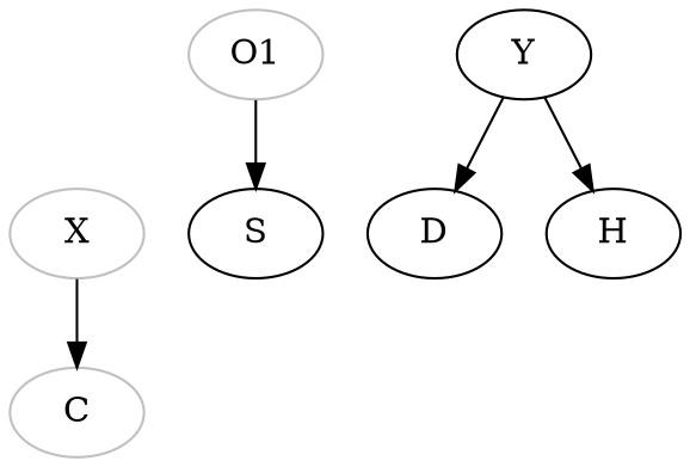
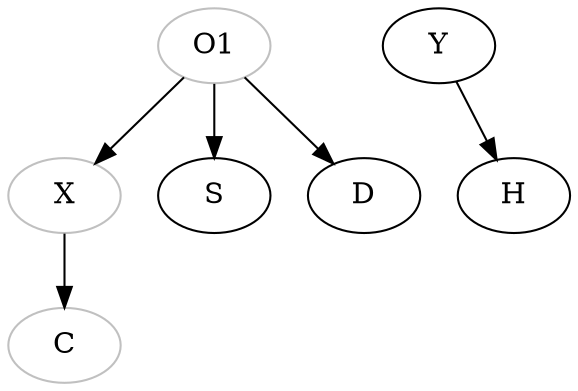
  digraph {
    O1 [color=grey]
    X [color=grey]
    S
    C [color=grey]
    Y [color=black]
    H
    D
+   O1 -> X
    O1 -> S
    X -> C
    Y -> H
-   Y -> D
+   O1 -> D
  }
